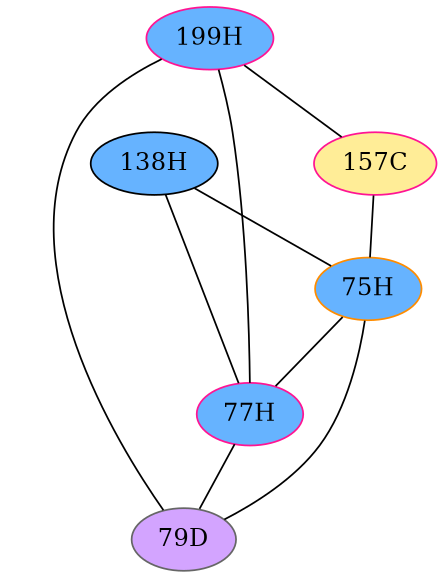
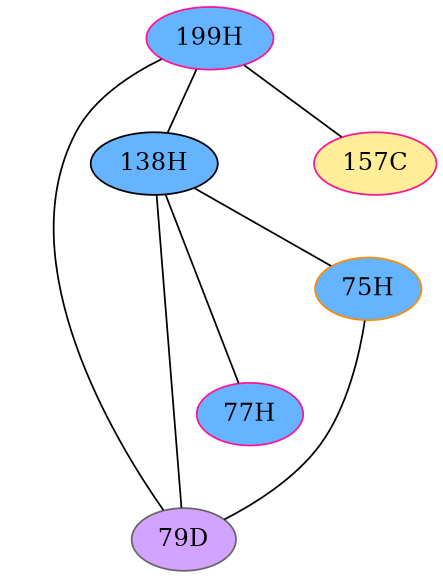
  graph {
    node [color=deeppink fillcolor="#66B3FF" style=radial]
    edge [penwidth=1]
    "199H"
    "77H"
    "79D" [color=gray40 fillcolor="#D3A4FF"]
    "157C" [fillcolor="#FFED97"]
    "75H" [color=darkorange]
    "138H" [color=black]
-   "199H" -- "77H"
+   "199H" -- "138H"
    "199H" -- "79D"
    "199H" -- "157C"
-   "77H" -- "79D"
-   "157C" -- "75H"
-   "75H" -- "77H"
+   "138H" -- "79D"
    "75H" -- "79D"
    "138H" -- "77H"
    "138H" -- "75H"
  }
